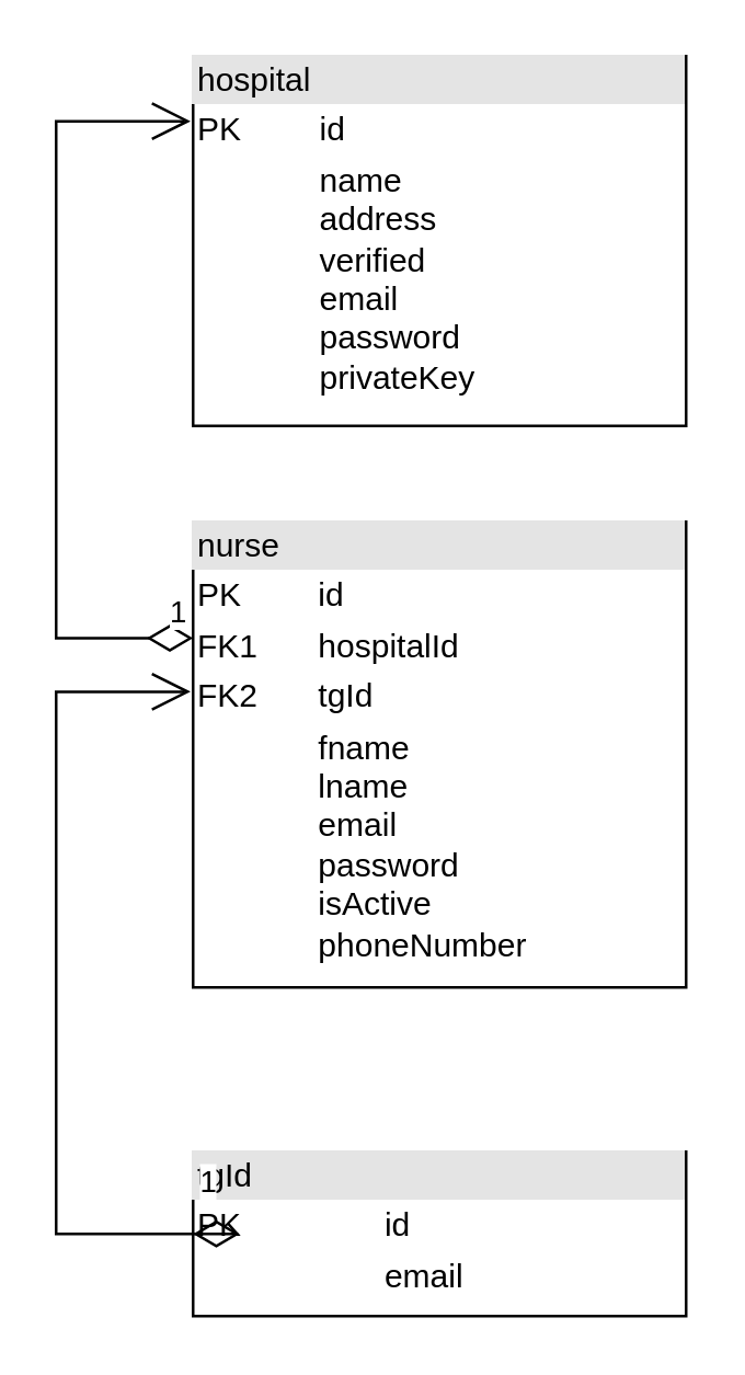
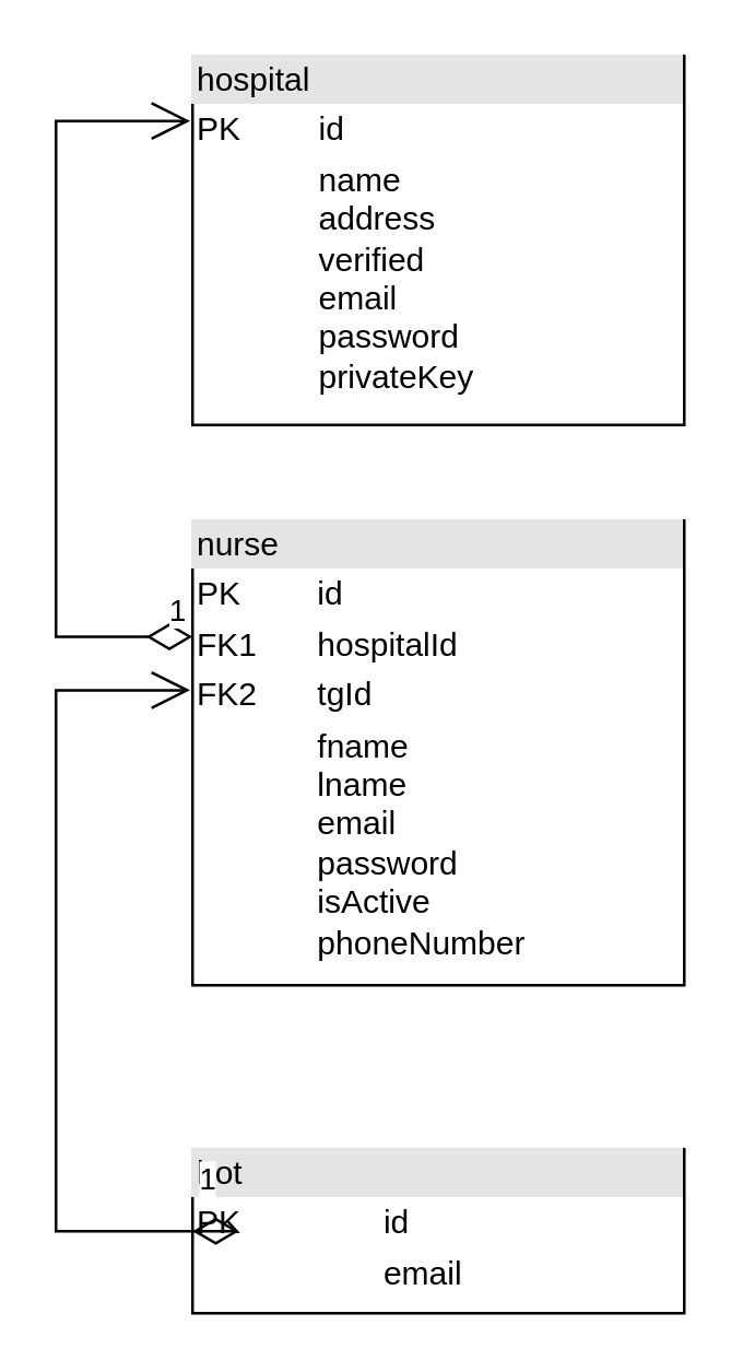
  <mxCell id="0" />
  <mxCell id="1" parent="0" />
- <mxCell id="2" value="&lt;div style=&quot;box-sizing:border-box;width:100%;background:#e4e4e4;padding:2px;&quot;&gt;tgId&lt;/div&gt;&lt;table style=&quot;width:100%;font-size:1em;&quot; cellpadding=&quot;2&quot; cellspacing=&quot;0&quot;&gt;&lt;tbody&gt;&lt;tr&gt;&lt;td&gt;PK&lt;/td&gt;&lt;td&gt;id&lt;/td&gt;&lt;/tr&gt;&lt;tr&gt;&lt;td&gt;&lt;br&gt;&lt;/td&gt;&lt;td&gt;email&lt;/td&gt;&lt;/tr&gt;&lt;tr&gt;&lt;td&gt;&lt;/td&gt;&lt;td&gt;&lt;br&gt;&lt;/td&gt;&lt;/tr&gt;&lt;/tbody&gt;&lt;/table&gt;" style="verticalAlign=top;align=left;overflow=fill;html=1;whiteSpace=wrap;" vertex="1" parent="1"><mxGeometry x="70" y="420" width="180" height="60" as="geometry" /></mxCell>
+ <mxCell id="2" value="&lt;div style=&quot;box-sizing:border-box;width:100%;background:#e4e4e4;padding:2px;&quot;&gt;bot&lt;/div&gt;&lt;table style=&quot;width:100%;font-size:1em;&quot; cellpadding=&quot;2&quot; cellspacing=&quot;0&quot;&gt;&lt;tbody&gt;&lt;tr&gt;&lt;td&gt;PK&lt;/td&gt;&lt;td&gt;id&lt;/td&gt;&lt;/tr&gt;&lt;tr&gt;&lt;td&gt;&lt;br&gt;&lt;/td&gt;&lt;td&gt;email&lt;/td&gt;&lt;/tr&gt;&lt;tr&gt;&lt;td&gt;&lt;/td&gt;&lt;td&gt;&lt;br&gt;&lt;/td&gt;&lt;/tr&gt;&lt;/tbody&gt;&lt;/table&gt;" style="verticalAlign=top;align=left;overflow=fill;html=1;whiteSpace=wrap;" vertex="1" parent="1"><mxGeometry x="70" y="420" width="180" height="60" as="geometry" /></mxCell>
  <mxCell id="3" value="&lt;div style=&quot;box-sizing:border-box;width:100%;background:#e4e4e4;padding:2px;&quot;&gt;nurse&lt;/div&gt;&lt;table style=&quot;width:100%;font-size:1em;&quot; cellpadding=&quot;2&quot; cellspacing=&quot;0&quot;&gt;&lt;tbody&gt;&lt;tr&gt;&lt;td&gt;PK&lt;/td&gt;&lt;td&gt;id&lt;/td&gt;&lt;/tr&gt;&lt;tr&gt;&lt;td&gt;FK1&lt;/td&gt;&lt;td&gt;hospitalId&lt;/td&gt;&lt;/tr&gt;&lt;tr&gt;&lt;td&gt;&lt;span style=&quot;white-space: pre;&quot;&gt;FK2&lt;/span&gt;&lt;/td&gt;&lt;td&gt;tgId&lt;/td&gt;&lt;/tr&gt;&lt;tr&gt;&lt;td&gt;&lt;br&gt;&lt;/td&gt;&lt;td&gt;fname&lt;br&gt;lname&lt;br&gt;email&lt;br&gt;password&lt;br&gt;isActive&lt;br&gt;phoneNumber&lt;br&gt;&lt;br&gt;&lt;/td&gt;&lt;/tr&gt;&lt;tr&gt;&lt;td&gt;&lt;br&gt;&lt;/td&gt;&lt;td&gt;&lt;br&gt;&lt;/td&gt;&lt;/tr&gt;&lt;tr&gt;&lt;td&gt;&lt;br&gt;&lt;/td&gt;&lt;td&gt;&lt;br&gt;&lt;/td&gt;&lt;/tr&gt;&lt;tr&gt;&lt;td&gt;&lt;br&gt;&lt;/td&gt;&lt;td&gt;&lt;br&gt;&lt;/td&gt;&lt;/tr&gt;&lt;tr&gt;&lt;td&gt;&lt;br&gt;&lt;/td&gt;&lt;td&gt;&lt;br&gt;&lt;/td&gt;&lt;/tr&gt;&lt;tr&gt;&lt;td&gt;&lt;br&gt;&lt;/td&gt;&lt;td&gt;&lt;br&gt;&lt;/td&gt;&lt;/tr&gt;&lt;tr&gt;&lt;td&gt;&lt;br&gt;&lt;/td&gt;&lt;td&gt;&lt;br&gt;&lt;/td&gt;&lt;/tr&gt;&lt;tr&gt;&lt;td&gt;&lt;br&gt;&lt;/td&gt;&lt;td&gt;&lt;br&gt;&lt;/td&gt;&lt;/tr&gt;&lt;/tbody&gt;&lt;/table&gt;" style="verticalAlign=top;align=left;overflow=fill;html=1;whiteSpace=wrap;" vertex="1" parent="1"><mxGeometry x="70" y="190" width="180" height="170" as="geometry" /></mxCell>
  <mxCell id="4" value="1" style="endArrow=open;html=1;endSize=12;startArrow=diamondThin;startSize=14;startFill=0;edgeStyle=orthogonalEdgeStyle;align=left;verticalAlign=bottom;rounded=0;entryX=-0.005;entryY=0.365;entryDx=0;entryDy=0;entryPerimeter=0;exitX=0;exitY=0.5;exitDx=0;exitDy=0;" edge="1" parent="1" source="2" target="3"><mxGeometry x="-0.881" y="-10" relative="1" as="geometry"><mxPoint x="60" y="480" as="sourcePoint" /><mxPoint x="80" y="370" as="targetPoint" /><Array as="points"><mxPoint x="80" y="450" /><mxPoint x="20" y="450" /><mxPoint x="20" y="252" /></Array><mxPoint as="offset" /></mxGeometry></mxCell>
  <mxCell id="5" value="&lt;div style=&quot;box-sizing:border-box;width:100%;background:#e4e4e4;padding:2px;&quot;&gt;hospital&lt;/div&gt;&lt;table style=&quot;width:100%;font-size:1em;&quot; cellpadding=&quot;2&quot; cellspacing=&quot;0&quot;&gt;&lt;tbody&gt;&lt;tr&gt;&lt;td&gt;PK&lt;/td&gt;&lt;td&gt;id&lt;/td&gt;&lt;/tr&gt;&lt;tr&gt;&lt;td&gt;&lt;/td&gt;&lt;td&gt;name&lt;br&gt;address&lt;br&gt;verified&lt;br&gt;email&lt;br&gt;password&lt;br&gt;privateKey&lt;/td&gt;&lt;/tr&gt;&lt;tr&gt;&lt;td&gt;&lt;br&gt;&lt;/td&gt;&lt;td&gt;&lt;br&gt;&lt;/td&gt;&lt;/tr&gt;&lt;tr&gt;&lt;td&gt;&lt;br&gt;&lt;/td&gt;&lt;td&gt;&lt;br&gt;&lt;/td&gt;&lt;/tr&gt;&lt;/tbody&gt;&lt;/table&gt;" style="verticalAlign=top;align=left;overflow=fill;html=1;whiteSpace=wrap;" vertex="1" parent="1"><mxGeometry x="70" y="20" width="180" height="135" as="geometry" /></mxCell>
  <mxCell id="6" style="edgeStyle=orthogonalEdgeStyle;rounded=0;orthogonalLoop=1;jettySize=auto;html=1;exitX=0.5;exitY=1;exitDx=0;exitDy=0;" edge="1" parent="1" source="5" target="5"><mxGeometry relative="1" as="geometry" /></mxCell>
  <mxCell id="7" value="1" style="endArrow=open;html=1;endSize=12;startArrow=diamondThin;startSize=14;startFill=0;edgeStyle=orthogonalEdgeStyle;align=left;verticalAlign=bottom;rounded=0;entryX=-0.005;entryY=0.176;entryDx=0;entryDy=0;entryPerimeter=0;exitX=0;exitY=0.25;exitDx=0;exitDy=0;" edge="1" parent="1" source="3" target="5"><mxGeometry x="-0.933" relative="1" as="geometry"><mxPoint x="60" y="240" as="sourcePoint" /><mxPoint x="-400" y="315" as="targetPoint" /><Array as="points"><mxPoint x="20" y="233" /><mxPoint x="20" y="44" /></Array><mxPoint as="offset" /></mxGeometry></mxCell>
